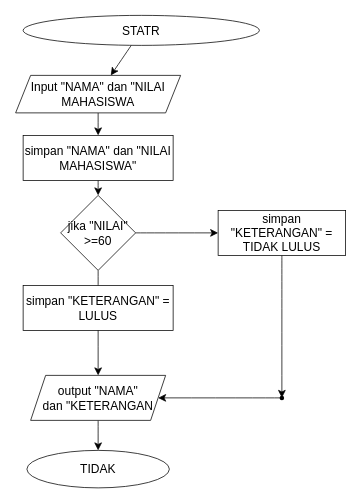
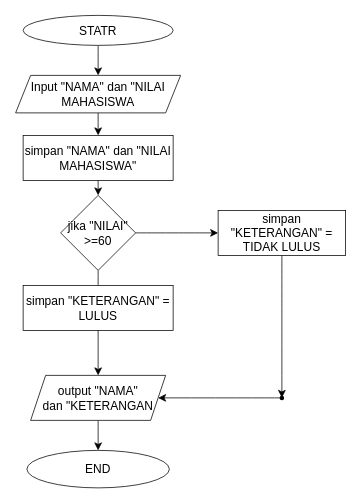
  <mxCell id="0" />
  <mxCell id="1" parent="0" />
  <mxCell id="2" value="" style="edgeStyle=none;curved=1;rounded=0;orthogonalLoop=1;jettySize=auto;html=1;fontSize=12;startSize=8;endSize=8;" edge="1" parent="1" source="3" target="5"><mxGeometry relative="1" as="geometry" /></mxCell>
- <mxCell id="3" value="STATR" style="ellipse;whiteSpace=wrap;html=1;fontSize=16;" vertex="1" parent="1"><mxGeometry x="30" y="20" width="315" height="40" as="geometry" /></mxCell>
+ <mxCell id="3" value="STATR" style="ellipse;whiteSpace=wrap;html=1;fontSize=16;" vertex="1" parent="1"><mxGeometry x="30" y="20" width="200" height="40" as="geometry" /></mxCell>
  <mxCell id="4" value="" style="edgeStyle=none;curved=1;rounded=0;orthogonalLoop=1;jettySize=auto;html=1;fontSize=12;startSize=8;endSize=8;" edge="1" parent="1" source="5" target="7"><mxGeometry relative="1" as="geometry" /></mxCell>
  <mxCell id="5" value="Input &quot;NAMA&quot; dan &quot;NILAI MAHASISWA" style="shape=parallelogram;perimeter=parallelogramPerimeter;whiteSpace=wrap;html=1;fixedSize=1;fontSize=16;" vertex="1" parent="1"><mxGeometry x="20" y="100" width="220" height="50" as="geometry" /></mxCell>
  <mxCell id="6" value="" style="edgeStyle=none;curved=1;rounded=0;orthogonalLoop=1;jettySize=auto;html=1;fontSize=12;startSize=8;endSize=8;" edge="1" parent="1" source="7" target="10"><mxGeometry relative="1" as="geometry" /></mxCell>
  <mxCell id="7" value="simpan &quot;NAMA&quot; dan &quot;NILAI MAHASISWA&quot;" style="rounded=0;whiteSpace=wrap;html=1;fontSize=16;" vertex="1" parent="1"><mxGeometry x="30" y="180" width="200" height="60" as="geometry" /></mxCell>
  <mxCell id="8" value="" style="edgeStyle=none;curved=1;rounded=0;orthogonalLoop=1;jettySize=auto;html=1;fontSize=12;startSize=8;endSize=8;" edge="1" parent="1" source="10" target="13"><mxGeometry relative="1" as="geometry" /></mxCell>
  <mxCell id="9" value="" style="edgeStyle=none;curved=1;rounded=0;orthogonalLoop=1;jettySize=auto;html=1;fontSize=12;startSize=8;endSize=8;" edge="1" parent="1" source="10" target="16"><mxGeometry relative="1" as="geometry" /></mxCell>
  <mxCell id="10" value="jika &quot;NILAI&quot;&lt;br&gt;&amp;gt;=60" style="rhombus;whiteSpace=wrap;html=1;fontSize=16;" vertex="1" parent="1"><mxGeometry x="80" y="260" width="100" height="100" as="geometry" /></mxCell>
  <mxCell id="11" value="simpan &quot;KETERANGAN&quot; = LULUS" style="rounded=0;whiteSpace=wrap;html=1;fontSize=16;" vertex="1" parent="1"><mxGeometry x="30" y="380" width="200" height="60" as="geometry" /></mxCell>
  <mxCell id="12" value="" style="edgeStyle=none;curved=1;rounded=0;orthogonalLoop=1;jettySize=auto;html=1;fontSize=12;startSize=8;endSize=8;" edge="1" parent="1" source="13" target="14"><mxGeometry relative="1" as="geometry" /></mxCell>
  <mxCell id="13" value="output &quot;NAMA&quot;&lt;br&gt;dan &quot;KETERANGAN" style="shape=parallelogram;perimeter=parallelogramPerimeter;whiteSpace=wrap;html=1;fixedSize=1;fontSize=16;" vertex="1" parent="1"><mxGeometry x="40" y="500" width="180" height="60" as="geometry" /></mxCell>
- <mxCell id="14" value="TIDAK" style="ellipse;whiteSpace=wrap;html=1;fontSize=16;" vertex="1" parent="1"><mxGeometry x="35" y="600" width="190" height="50" as="geometry" /></mxCell>
+ <mxCell id="14" value="END" style="ellipse;whiteSpace=wrap;html=1;fontSize=16;" vertex="1" parent="1"><mxGeometry x="35" y="600" width="190" height="50" as="geometry" /></mxCell>
  <mxCell id="15" value="" style="edgeStyle=none;curved=1;rounded=0;orthogonalLoop=1;jettySize=auto;html=1;fontSize=12;startSize=8;endSize=8;" edge="1" parent="1" source="16" target="18"><mxGeometry relative="1" as="geometry" /></mxCell>
  <mxCell id="16" value="simpan &quot;KETERANGAN&quot; = TIDAK LULUS" style="whiteSpace=wrap;html=1;fontSize=16;" vertex="1" parent="1"><mxGeometry x="290" y="280" width="170" height="60" as="geometry" /></mxCell>
  <mxCell id="17" value="" style="edgeStyle=none;curved=1;rounded=0;orthogonalLoop=1;jettySize=auto;html=1;fontSize=12;startSize=8;endSize=8;" edge="1" parent="1" source="18" target="13"><mxGeometry relative="1" as="geometry" /></mxCell>
  <mxCell id="18" value="" style="shape=waypoint;sketch=0;size=6;pointerEvents=1;points=[];fillColor=default;resizable=0;rotatable=0;perimeter=centerPerimeter;snapToPoint=1;fontSize=16;" vertex="1" parent="1"><mxGeometry x="365" y="520" width="20" height="20" as="geometry" /></mxCell>
